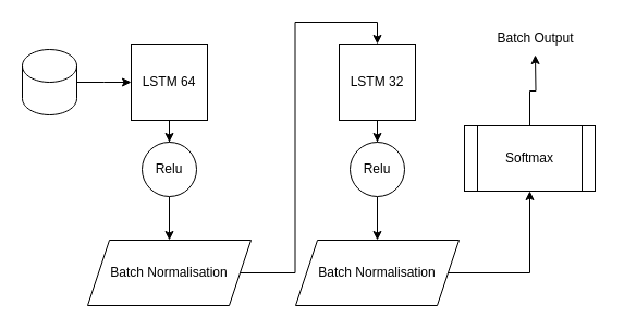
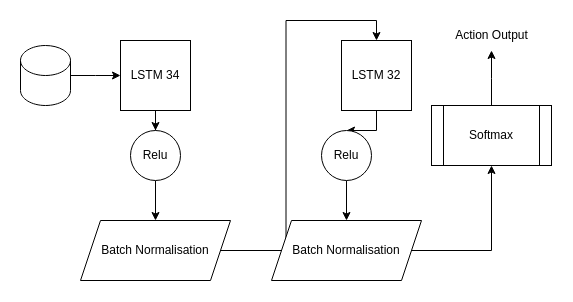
  <mxCell id="0" />
  <mxCell id="1" parent="0" />
  <mxCell id="2" style="edgeStyle=orthogonalEdgeStyle;rounded=0;orthogonalLoop=1;jettySize=auto;html=1;" edge="1" parent="1" source="3"><mxGeometry relative="1" as="geometry"><mxPoint x="120" y="75" as="targetPoint" /></mxGeometry></mxCell>
  <mxCell id="3" value="" style="shape=cylinder3;whiteSpace=wrap;html=1;boundedLbl=1;backgroundOutline=1;size=15;" vertex="1" parent="1"><mxGeometry x="20" y="45" width="50" height="60" as="geometry" /></mxCell>
  <mxCell id="4" style="edgeStyle=orthogonalEdgeStyle;rounded=0;orthogonalLoop=1;jettySize=auto;html=1;entryX=0.5;entryY=0;entryDx=0;entryDy=0;" edge="1" parent="1" source="5" target="9"><mxGeometry relative="1" as="geometry" /></mxCell>
- <mxCell id="5" value="LSTM 64" style="whiteSpace=wrap;html=1;aspect=fixed;" vertex="1" parent="1"><mxGeometry x="120" y="40" width="70" height="70" as="geometry" /></mxCell>
+ <mxCell id="5" value="LSTM 34" style="whiteSpace=wrap;html=1;aspect=fixed;" vertex="1" parent="1"><mxGeometry x="120" y="40" width="70" height="70" as="geometry" /></mxCell>
  <mxCell id="6" style="edgeStyle=orthogonalEdgeStyle;rounded=0;orthogonalLoop=1;jettySize=auto;html=1;entryX=0.5;entryY=0;entryDx=0;entryDy=0;" edge="1" parent="1" source="7" target="13"><mxGeometry relative="1" as="geometry" /></mxCell>
- <mxCell id="7" value="LSTM 32" style="whiteSpace=wrap;html=1;aspect=fixed;" vertex="1" parent="1"><mxGeometry x="311" y="40" width="70" height="70" as="geometry" /></mxCell>
+ <mxCell id="7" value="LSTM 32" style="whiteSpace=wrap;html=1;aspect=fixed;" vertex="1" parent="1"><mxGeometry x="341" y="40" width="70" height="70" as="geometry" /></mxCell>
  <mxCell id="8" style="edgeStyle=orthogonalEdgeStyle;rounded=0;orthogonalLoop=1;jettySize=auto;html=1;entryX=0.5;entryY=0;entryDx=0;entryDy=0;" edge="1" parent="1" source="9" target="11"><mxGeometry relative="1" as="geometry" /></mxCell>
  <mxCell id="9" value="Relu" style="ellipse;whiteSpace=wrap;html=1;aspect=fixed;" vertex="1" parent="1"><mxGeometry x="130" y="130" width="50" height="50" as="geometry" /></mxCell>
  <mxCell id="10" style="edgeStyle=orthogonalEdgeStyle;rounded=0;orthogonalLoop=1;jettySize=auto;html=1;entryX=0.5;entryY=0;entryDx=0;entryDy=0;" edge="1" parent="1" source="11" target="7"><mxGeometry relative="1" as="geometry" /></mxCell>
  <mxCell id="11" value="Batch Normalisation" style="shape=parallelogram;perimeter=parallelogramPerimeter;whiteSpace=wrap;html=1;fixedSize=1;" vertex="1" parent="1"><mxGeometry x="80" y="220" width="150" height="60" as="geometry" /></mxCell>
  <mxCell id="12" style="edgeStyle=orthogonalEdgeStyle;rounded=0;orthogonalLoop=1;jettySize=auto;html=1;entryX=0.5;entryY=0;entryDx=0;entryDy=0;" edge="1" parent="1" source="13" target="15"><mxGeometry relative="1" as="geometry"><mxPoint x="346" y="210" as="targetPoint" /></mxGeometry></mxCell>
  <mxCell id="13" value="Relu" style="ellipse;whiteSpace=wrap;html=1;aspect=fixed;" vertex="1" parent="1"><mxGeometry x="321" y="130" width="50" height="50" as="geometry" /></mxCell>
  <mxCell id="14" style="edgeStyle=orthogonalEdgeStyle;rounded=0;orthogonalLoop=1;jettySize=auto;html=1;entryX=0.5;entryY=1;entryDx=0;entryDy=0;" edge="1" parent="1" source="15" target="17"><mxGeometry relative="1" as="geometry"><mxPoint x="441" y="100" as="targetPoint" /></mxGeometry></mxCell>
  <mxCell id="15" value="Batch Normalisation" style="shape=parallelogram;perimeter=parallelogramPerimeter;whiteSpace=wrap;html=1;fixedSize=1;" vertex="1" parent="1"><mxGeometry x="271" y="220" width="150" height="60" as="geometry" /></mxCell>
  <mxCell id="16" style="edgeStyle=orthogonalEdgeStyle;rounded=0;orthogonalLoop=1;jettySize=auto;html=1;" edge="1" parent="1" source="17"><mxGeometry relative="1" as="geometry"><mxPoint x="491" y="50" as="targetPoint" /></mxGeometry></mxCell>
- <mxCell id="17" value="&lt;div&gt;&lt;span style=&quot;font-size: 12px;&quot;&gt;Softmax&lt;/span&gt;&lt;br&gt;&lt;/div&gt;" style="shape=process;whiteSpace=wrap;html=1;backgroundOutline=1;" vertex="1" parent="1"><mxGeometry x="426" y="115" width="120" height="60" as="geometry" /></mxCell>
- <mxCell id="18" value="Batch Output" style="text;html=1;align=center;verticalAlign=middle;resizable=0;points=[];autosize=1;strokeColor=none;fillColor=none;" vertex="1" parent="1"><mxGeometry x="441" y="20" width="100" height="30" as="geometry" /></mxCell>
+ <mxCell id="17" value="&lt;div&gt;&lt;span style=&quot;font-size: 12px;&quot;&gt;Softmax&lt;/span&gt;&lt;br&gt;&lt;/div&gt;" style="shape=process;whiteSpace=wrap;html=1;backgroundOutline=1;" vertex="1" parent="1"><mxGeometry x="431" y="105" width="120" height="60" as="geometry" /></mxCell>
+ <mxCell id="18" value="Action Output" style="text;html=1;align=center;verticalAlign=middle;resizable=0;points=[];autosize=1;strokeColor=none;fillColor=none;" vertex="1" parent="1"><mxGeometry x="441" y="20" width="100" height="30" as="geometry" /></mxCell>
